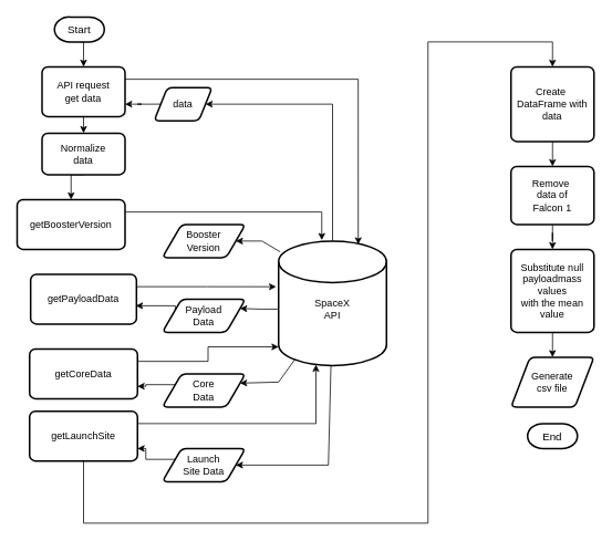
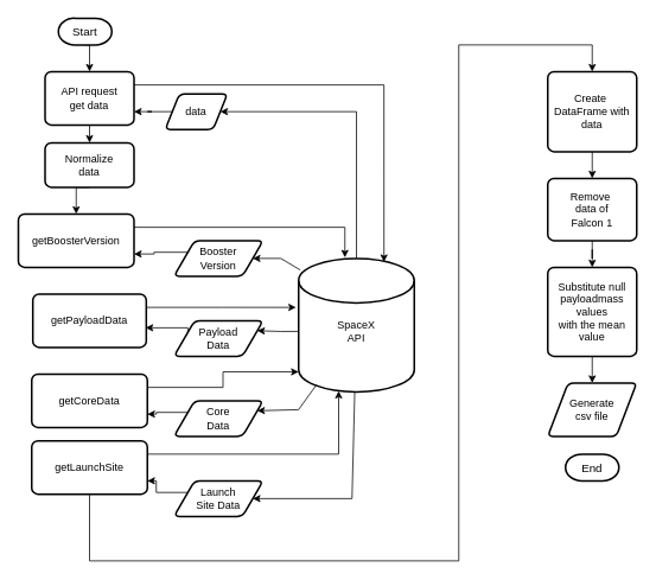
  <mxCell id="0" />
  <mxCell id="1" parent="0" />
  <mxCell id="2" style="edgeStyle=orthogonalEdgeStyle;rounded=0;orthogonalLoop=1;jettySize=auto;html=1;exitX=0.5;exitY=1;exitDx=0;exitDy=0;exitPerimeter=0;entryX=0.5;entryY=0;entryDx=0;entryDy=0;" edge="1" parent="1" source="3" target="6"><mxGeometry relative="1" as="geometry" /></mxCell>
  <mxCell id="3" value="Start" style="strokeWidth=2;html=1;shape=mxgraph.flowchart.terminator;whiteSpace=wrap;fontSize=13;" vertex="1" parent="1"><mxGeometry x="65" y="20" width="60" height="30" as="geometry" /></mxCell>
  <mxCell id="4" style="edgeStyle=orthogonalEdgeStyle;rounded=0;orthogonalLoop=1;jettySize=auto;html=1;exitX=1;exitY=0.25;exitDx=0;exitDy=0;entryX=0.738;entryY=0.027;entryDx=0;entryDy=0;entryPerimeter=0;" edge="1" parent="1" source="6" target="13"><mxGeometry relative="1" as="geometry"><mxPoint x="356.98" y="87.5" as="targetPoint" /><Array as="points"><mxPoint x="431" y="95" /></Array></mxGeometry></mxCell>
  <mxCell id="5" style="edgeStyle=orthogonalEdgeStyle;rounded=0;orthogonalLoop=1;jettySize=auto;html=1;exitX=0.5;exitY=1;exitDx=0;exitDy=0;entryX=0.5;entryY=0;entryDx=0;entryDy=0;" edge="1" parent="1" source="6" target="9"><mxGeometry relative="1" as="geometry" /></mxCell>
  <mxCell id="6" value="API request&lt;br&gt;get data" style="rounded=1;whiteSpace=wrap;html=1;absoluteArcSize=1;arcSize=14;strokeWidth=2;" vertex="1" parent="1"><mxGeometry x="50" y="80" width="100" height="60" as="geometry" /></mxCell>
  <mxCell id="7" style="edgeStyle=orthogonalEdgeStyle;rounded=0;orthogonalLoop=1;jettySize=auto;html=1;exitX=0.5;exitY=0;exitDx=0;exitDy=0;exitPerimeter=0;entryX=1;entryY=0.5;entryDx=0;entryDy=0;" edge="1" parent="1" source="13" target="22"><mxGeometry relative="1" as="geometry"><mxPoint x="355" y="128.75" as="sourcePoint" /><Array as="points"><mxPoint x="400" y="125" /></Array></mxGeometry></mxCell>
  <mxCell id="8" style="edgeStyle=orthogonalEdgeStyle;rounded=0;orthogonalLoop=1;jettySize=auto;html=1;exitX=0.5;exitY=1;exitDx=0;exitDy=0;entryX=0.5;entryY=0;entryDx=0;entryDy=0;" edge="1" parent="1" source="9" target="11"><mxGeometry relative="1" as="geometry" /></mxCell>
  <mxCell id="9" value="Normalize&lt;br&gt;data" style="rounded=1;whiteSpace=wrap;html=1;absoluteArcSize=1;arcSize=14;strokeWidth=2;" vertex="1" parent="1"><mxGeometry x="50" y="160" width="100" height="50" as="geometry" /></mxCell>
  <mxCell id="10" style="edgeStyle=orthogonalEdgeStyle;rounded=0;orthogonalLoop=1;jettySize=auto;html=1;exitX=1;exitY=0.25;exitDx=0;exitDy=0;entryX=0.4;entryY=-0.007;entryDx=0;entryDy=0;entryPerimeter=0;" edge="1" parent="1" source="11" target="13"><mxGeometry relative="1" as="geometry" /></mxCell>
  <mxCell id="11" value="getBoosterVersion" style="rounded=1;whiteSpace=wrap;html=1;absoluteArcSize=1;arcSize=14;strokeWidth=2;" vertex="1" parent="1"><mxGeometry x="20" y="240" width="130" height="60" as="geometry" /></mxCell>
  <mxCell id="12" style="edgeStyle=orthogonalEdgeStyle;rounded=0;orthogonalLoop=1;jettySize=auto;html=1;exitX=0;exitY=0.547;exitDx=0;exitDy=0;exitPerimeter=0;entryX=1;entryY=0.25;entryDx=0;entryDy=0;" edge="1" parent="1" source="13" target="37"><mxGeometry relative="1" as="geometry" /></mxCell>
  <mxCell id="13" value="&lt;br&gt;SpaceX&lt;br&gt;API" style="strokeWidth=2;html=1;shape=mxgraph.flowchart.database;whiteSpace=wrap;" vertex="1" parent="1"><mxGeometry x="335" y="290" width="130" height="150" as="geometry" /></mxCell>
  <mxCell id="14" style="edgeStyle=orthogonalEdgeStyle;rounded=0;orthogonalLoop=1;jettySize=auto;html=1;exitX=0.5;exitY=1;exitDx=0;exitDy=0;entryX=0.5;entryY=0;entryDx=0;entryDy=0;" edge="1" parent="1" source="15" target="17"><mxGeometry relative="1" as="geometry" /></mxCell>
  <mxCell id="15" value="Create&amp;nbsp;&lt;br&gt;DataFrame with&lt;br&gt;data" style="rounded=1;whiteSpace=wrap;html=1;absoluteArcSize=1;arcSize=14;strokeWidth=2;" vertex="1" parent="1"><mxGeometry x="615" y="80" width="100" height="90" as="geometry" /></mxCell>
  <mxCell id="16" style="edgeStyle=orthogonalEdgeStyle;rounded=0;orthogonalLoop=1;jettySize=auto;html=1;exitX=0.5;exitY=1;exitDx=0;exitDy=0;" edge="1" parent="1" source="17" target="19"><mxGeometry relative="1" as="geometry" /></mxCell>
  <mxCell id="17" value="Remove&amp;nbsp;&lt;br&gt;data of&lt;br&gt;Falcon 1" style="rounded=1;whiteSpace=wrap;html=1;absoluteArcSize=1;arcSize=14;strokeWidth=2;" vertex="1" parent="1"><mxGeometry x="615" y="200" width="100" height="70" as="geometry" /></mxCell>
  <mxCell id="18" style="edgeStyle=orthogonalEdgeStyle;rounded=0;orthogonalLoop=1;jettySize=auto;html=1;exitX=0.5;exitY=1;exitDx=0;exitDy=0;entryX=0.5;entryY=0;entryDx=0;entryDy=0;" edge="1" parent="1" source="19" target="20"><mxGeometry relative="1" as="geometry" /></mxCell>
  <mxCell id="19" value="Substitute null&lt;br&gt;payloadmass values &lt;br&gt;with the mean value" style="rounded=1;whiteSpace=wrap;html=1;absoluteArcSize=1;arcSize=14;strokeWidth=2;" vertex="1" parent="1"><mxGeometry x="615" y="300" width="100" height="100" as="geometry" /></mxCell>
  <mxCell id="20" value="Generate&lt;br&gt;csv file" style="shape=parallelogram;html=1;strokeWidth=2;perimeter=parallelogramPerimeter;whiteSpace=wrap;rounded=1;arcSize=12;size=0.23;" vertex="1" parent="1"><mxGeometry x="615" y="430" width="100" height="60" as="geometry" /></mxCell>
  <mxCell id="21" style="edgeStyle=orthogonalEdgeStyle;rounded=0;orthogonalLoop=1;jettySize=auto;html=1;exitX=0;exitY=0.5;exitDx=0;exitDy=0;entryX=1;entryY=0.75;entryDx=0;entryDy=0;" edge="1" parent="1" source="22" target="6"><mxGeometry relative="1" as="geometry" /></mxCell>
  <mxCell id="22" value="data" style="shape=parallelogram;html=1;strokeWidth=2;perimeter=parallelogramPerimeter;whiteSpace=wrap;rounded=1;arcSize=12;size=0.23;" vertex="1" parent="1"><mxGeometry x="185" y="105" width="70" height="40" as="geometry" /></mxCell>
  <mxCell id="23" style="edgeStyle=orthogonalEdgeStyle;rounded=0;orthogonalLoop=1;jettySize=auto;html=1;exitX=1;exitY=0.25;exitDx=0;exitDy=0;entryX=0.346;entryY=0.993;entryDx=0;entryDy=0;entryPerimeter=0;" edge="1" parent="1" source="25" target="13"><mxGeometry relative="1" as="geometry" /></mxCell>
  <mxCell id="24" style="edgeStyle=orthogonalEdgeStyle;rounded=0;orthogonalLoop=1;jettySize=auto;html=1;exitX=0.5;exitY=1;exitDx=0;exitDy=0;entryX=0.5;entryY=0;entryDx=0;entryDy=0;" edge="1" parent="1" source="25" target="15"><mxGeometry relative="1" as="geometry"><mxPoint x="575" y="50" as="targetPoint" /><Array as="points"><mxPoint x="100" y="630" /><mxPoint x="515" y="630" /><mxPoint x="515" y="50" /><mxPoint x="665" y="50" /></Array></mxGeometry></mxCell>
  <mxCell id="25" value="getLaunchSite" style="rounded=1;whiteSpace=wrap;html=1;absoluteArcSize=1;arcSize=14;strokeWidth=2;" vertex="1" parent="1"><mxGeometry x="35" y="495" width="130" height="60" as="geometry" /></mxCell>
  <mxCell id="26" style="edgeStyle=orthogonalEdgeStyle;rounded=0;orthogonalLoop=1;jettySize=auto;html=1;exitX=1;exitY=0.25;exitDx=0;exitDy=0;entryX=-0.023;entryY=0.367;entryDx=0;entryDy=0;entryPerimeter=0;" edge="1" parent="1" source="27" target="13"><mxGeometry relative="1" as="geometry" /></mxCell>
  <mxCell id="27" value="getPayloadData" style="rounded=1;whiteSpace=wrap;html=1;absoluteArcSize=1;arcSize=14;strokeWidth=2;" vertex="1" parent="1"><mxGeometry x="36.25" y="330" width="127.5" height="60" as="geometry" /></mxCell>
  <mxCell id="28" style="edgeStyle=orthogonalEdgeStyle;rounded=0;orthogonalLoop=1;jettySize=auto;html=1;exitX=1;exitY=0.25;exitDx=0;exitDy=0;entryX=0;entryY=0.85;entryDx=0;entryDy=0;entryPerimeter=0;" edge="1" parent="1" source="29" target="13"><mxGeometry relative="1" as="geometry" /></mxCell>
  <mxCell id="29" value="getCoreData" style="rounded=1;whiteSpace=wrap;html=1;absoluteArcSize=1;arcSize=14;strokeWidth=2;" vertex="1" parent="1"><mxGeometry x="35" y="420" width="130" height="60" as="geometry" /></mxCell>
+ <mxCell id="30" style="edgeStyle=orthogonalEdgeStyle;rounded=0;orthogonalLoop=1;jettySize=auto;html=1;exitX=0;exitY=0.25;exitDx=0;exitDy=0;entryX=1;entryY=0.75;entryDx=0;entryDy=0;" edge="1" parent="1" source="31" target="11"><mxGeometry relative="1" as="geometry" /></mxCell>
  <mxCell id="31" value="Booster&lt;br&gt;Version" style="shape=parallelogram;html=1;strokeWidth=2;perimeter=parallelogramPerimeter;whiteSpace=wrap;rounded=1;arcSize=12;size=0.23;" vertex="1" parent="1"><mxGeometry x="195" y="270" width="100" height="40" as="geometry" /></mxCell>
  <mxCell id="32" style="edgeStyle=orthogonalEdgeStyle;rounded=0;orthogonalLoop=1;jettySize=auto;html=1;exitX=0;exitY=0.25;exitDx=0;exitDy=0;entryX=1;entryY=0.75;entryDx=0;entryDy=0;" edge="1" parent="1" source="33" target="29"><mxGeometry relative="1" as="geometry" /></mxCell>
  <mxCell id="33" value="Core&lt;br&gt;Data" style="shape=parallelogram;html=1;strokeWidth=2;perimeter=parallelogramPerimeter;whiteSpace=wrap;rounded=1;arcSize=12;size=0.23;" vertex="1" parent="1"><mxGeometry x="195" y="450" width="100" height="40" as="geometry" /></mxCell>
  <mxCell id="34" style="edgeStyle=orthogonalEdgeStyle;rounded=0;orthogonalLoop=1;jettySize=auto;html=1;exitX=0;exitY=0.25;exitDx=0;exitDy=0;entryX=1;entryY=0.75;entryDx=0;entryDy=0;" edge="1" parent="1" source="35" target="25"><mxGeometry relative="1" as="geometry" /></mxCell>
  <mxCell id="35" value="Launch&lt;br&gt;Site Data" style="shape=parallelogram;html=1;strokeWidth=2;perimeter=parallelogramPerimeter;whiteSpace=wrap;rounded=1;arcSize=12;size=0.23;" vertex="1" parent="1"><mxGeometry x="195" y="540" width="100" height="40" as="geometry" /></mxCell>
  <mxCell id="36" style="edgeStyle=orthogonalEdgeStyle;rounded=0;orthogonalLoop=1;jettySize=auto;html=1;exitX=0;exitY=0.25;exitDx=0;exitDy=0;entryX=0.994;entryY=0.633;entryDx=0;entryDy=0;entryPerimeter=0;" edge="1" parent="1" source="37" target="27"><mxGeometry relative="1" as="geometry"><Array as="points"><mxPoint x="211" y="368" /></Array></mxGeometry></mxCell>
  <mxCell id="37" value="Payload&lt;br&gt;Data" style="shape=parallelogram;html=1;strokeWidth=2;perimeter=parallelogramPerimeter;whiteSpace=wrap;rounded=1;arcSize=12;size=0.23;" vertex="1" parent="1"><mxGeometry x="195" y="360" width="100" height="40" as="geometry" /></mxCell>
  <mxCell id="38" value="" style="endArrow=classic;html=1;rounded=0;entryX=1;entryY=0.5;entryDx=0;entryDy=0;exitX=0.015;exitY=0.087;exitDx=0;exitDy=0;exitPerimeter=0;" edge="1" parent="1" source="13" target="31"><mxGeometry width="50" height="50" relative="1" as="geometry"><mxPoint x="285" y="380" as="sourcePoint" /><mxPoint x="335" y="330" as="targetPoint" /><Array as="points"><mxPoint x="315" y="290" /></Array></mxGeometry></mxCell>
  <mxCell id="39" value="" style="endArrow=classic;html=1;rounded=0;entryX=1;entryY=0.25;entryDx=0;entryDy=0;exitX=0.154;exitY=0.947;exitDx=0;exitDy=0;exitPerimeter=0;" edge="1" parent="1" source="13" target="33"><mxGeometry width="50" height="50" relative="1" as="geometry"><mxPoint x="355" y="560" as="sourcePoint" /><mxPoint x="335" y="330" as="targetPoint" /><Array as="points"><mxPoint x="335" y="460" /></Array></mxGeometry></mxCell>
  <mxCell id="40" value="" style="endArrow=classic;html=1;rounded=0;" edge="1" parent="1" source="13" target="35"><mxGeometry width="50" height="50" relative="1" as="geometry"><mxPoint x="285" y="380" as="sourcePoint" /><mxPoint x="295" y="650" as="targetPoint" /><Array as="points"><mxPoint x="395" y="560" /></Array></mxGeometry></mxCell>
  <mxCell id="41" value="End" style="strokeWidth=2;html=1;shape=mxgraph.flowchart.terminator;whiteSpace=wrap;fontSize=13;" vertex="1" parent="1"><mxGeometry x="635" y="510" width="60" height="30" as="geometry" /></mxCell>
